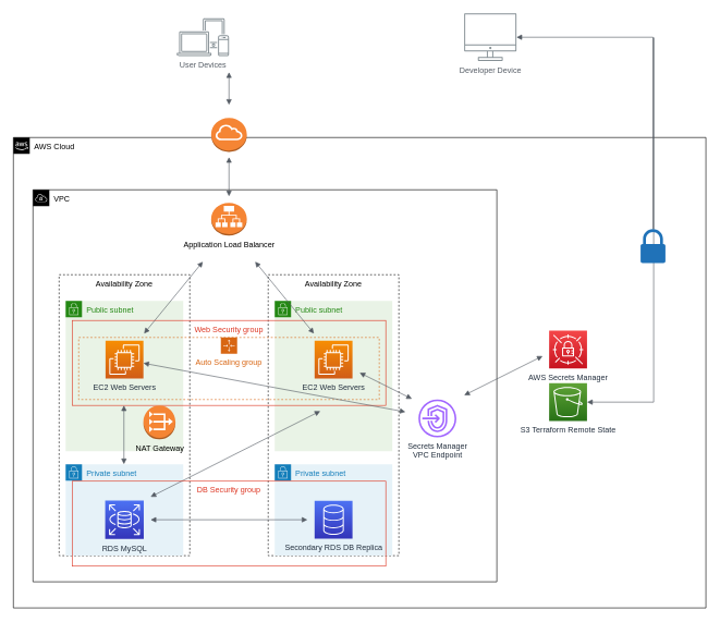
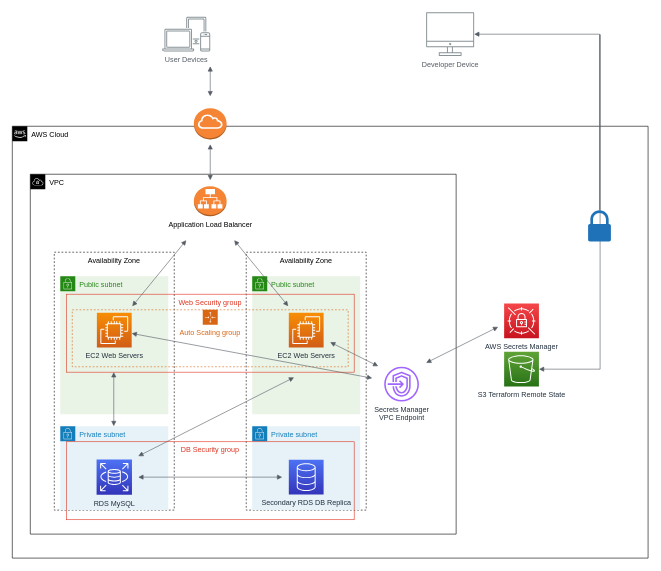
  <mxCell id="0" />
  <mxCell id="1" parent="0" />
  <mxCell id="2" value="AWS Cloud" style="points=[[0,0],[0.25,0],[0.5,0],[0.75,0],[1,0],[1,0.25],[1,0.5],[1,0.75],[1,1],[0.75,1],[0.5,1],[0.25,1],[0,1],[0,0.75],[0,0.5],[0,0.25]];outlineConnect=0;html=1;whiteSpace=wrap;fontSize=12;fontStyle=0;shape=mxgraph.aws4.group;grIcon=mxgraph.aws4.group_aws_cloud_alt;verticalAlign=top;align=left;spacingLeft=30;dashed=0;" parent="1" vertex="1"><mxGeometry x="20" y="210" width="1060" height="720" as="geometry" /></mxCell>
  <mxCell id="3" value="VPC" style="points=[[0,0],[0.25,0],[0.5,0],[0.75,0],[1,0],[1,0.25],[1,0.5],[1,0.75],[1,1],[0.75,1],[0.5,1],[0.25,1],[0,1],[0,0.75],[0,0.5],[0,0.25]];outlineConnect=0;html=1;whiteSpace=wrap;fontSize=12;fontStyle=0;shape=mxgraph.aws4.group;grIcon=mxgraph.aws4.group_vpc;verticalAlign=top;align=left;spacingLeft=30;dashed=0;" parent="1" vertex="1"><mxGeometry x="50" y="290" width="710" height="600" as="geometry" /></mxCell>
  <mxCell id="4" value="Availability Zone" style="dashed=1;verticalAlign=top;fontStyle=0;" parent="1" vertex="1"><mxGeometry x="90" y="420" width="200" height="430" as="geometry" /></mxCell>
  <mxCell id="5" value="Availability Zone" style="dashed=1;verticalAlign=top;fontStyle=0;" parent="1" vertex="1"><mxGeometry x="410" y="420" width="200" height="430" as="geometry" /></mxCell>
  <mxCell id="6" value="Public subnet" style="points=[[0,0],[0.25,0],[0.5,0],[0.75,0],[1,0],[1,0.25],[1,0.5],[1,0.75],[1,1],[0.75,1],[0.5,1],[0.25,1],[0,1],[0,0.75],[0,0.5],[0,0.25]];outlineConnect=0;gradientColor=none;html=1;whiteSpace=wrap;fontSize=12;fontStyle=0;shape=mxgraph.aws4.group;grIcon=mxgraph.aws4.group_security_group;grStroke=0;strokeColor=#248814;fillColor=#E9F3E6;verticalAlign=top;align=left;spacingLeft=30;fontColor=#248814;dashed=0;" parent="1" vertex="1"><mxGeometry x="100" y="460" width="180" height="230" as="geometry" /></mxCell>
  <mxCell id="7" value="Public subnet" style="points=[[0,0],[0.25,0],[0.5,0],[0.75,0],[1,0],[1,0.25],[1,0.5],[1,0.75],[1,1],[0.75,1],[0.5,1],[0.25,1],[0,1],[0,0.75],[0,0.5],[0,0.25]];outlineConnect=0;gradientColor=none;html=1;whiteSpace=wrap;fontSize=12;fontStyle=0;shape=mxgraph.aws4.group;grIcon=mxgraph.aws4.group_security_group;grStroke=0;strokeColor=#248814;fillColor=#E9F3E6;verticalAlign=top;align=left;spacingLeft=30;fontColor=#248814;dashed=0;" parent="1" vertex="1"><mxGeometry x="420" y="460" width="180" height="230" as="geometry" /></mxCell>
  <mxCell id="8" value="Web Security group" style="fillColor=none;strokeColor=#DD3522;verticalAlign=top;fontStyle=0;fontColor=#DD3522;" parent="1" vertex="1"><mxGeometry x="110" y="490" width="480" height="130" as="geometry" /></mxCell>
  <mxCell id="9" value="Private subnet" style="points=[[0,0],[0.25,0],[0.5,0],[0.75,0],[1,0],[1,0.25],[1,0.5],[1,0.75],[1,1],[0.75,1],[0.5,1],[0.25,1],[0,1],[0,0.75],[0,0.5],[0,0.25]];outlineConnect=0;gradientColor=none;html=1;whiteSpace=wrap;fontSize=12;fontStyle=0;shape=mxgraph.aws4.group;grIcon=mxgraph.aws4.group_security_group;grStroke=0;strokeColor=#147EBA;fillColor=#E6F2F8;verticalAlign=top;align=left;spacingLeft=30;fontColor=#147EBA;dashed=0;" parent="1" vertex="1"><mxGeometry x="100" y="710" width="180" height="140" as="geometry" /></mxCell>
  <mxCell id="10" value="Auto Scaling group" style="points=[[0,0],[0.25,0],[0.5,0],[0.75,0],[1,0],[1,0.25],[1,0.5],[1,0.75],[1,1],[0.75,1],[0.5,1],[0.25,1],[0,1],[0,0.75],[0,0.5],[0,0.25]];outlineConnect=0;gradientColor=none;html=1;whiteSpace=wrap;fontSize=12;fontStyle=0;shape=mxgraph.aws4.groupCenter;grIcon=mxgraph.aws4.group_auto_scaling_group;grStroke=1;strokeColor=#D86613;fillColor=none;verticalAlign=top;align=center;fontColor=#D86613;dashed=1;spacingTop=25;" parent="1" vertex="1"><mxGeometry x="120" y="516" width="460" height="95" as="geometry" /></mxCell>
  <mxCell id="11" value="Private subnet" style="points=[[0,0],[0.25,0],[0.5,0],[0.75,0],[1,0],[1,0.25],[1,0.5],[1,0.75],[1,1],[0.75,1],[0.5,1],[0.25,1],[0,1],[0,0.75],[0,0.5],[0,0.25]];outlineConnect=0;gradientColor=none;html=1;whiteSpace=wrap;fontSize=12;fontStyle=0;shape=mxgraph.aws4.group;grIcon=mxgraph.aws4.group_security_group;grStroke=0;strokeColor=#147EBA;fillColor=#E6F2F8;verticalAlign=top;align=left;spacingLeft=30;fontColor=#147EBA;dashed=0;" parent="1" vertex="1"><mxGeometry x="420" y="710" width="180" height="140" as="geometry" /></mxCell>
  <mxCell id="12" value="EC2 Web Servers" style="sketch=0;points=[[0,0,0],[0.25,0,0],[0.5,0,0],[0.75,0,0],[1,0,0],[0,1,0],[0.25,1,0],[0.5,1,0],[0.75,1,0],[1,1,0],[0,0.25,0],[0,0.5,0],[0,0.75,0],[1,0.25,0],[1,0.5,0],[1,0.75,0]];outlineConnect=0;fontColor=#232F3E;gradientColor=#F78E04;gradientDirection=north;fillColor=#D05C17;strokeColor=#ffffff;dashed=0;verticalLabelPosition=bottom;verticalAlign=top;align=center;html=1;fontSize=12;fontStyle=0;aspect=fixed;shape=mxgraph.aws4.resourceIcon;resIcon=mxgraph.aws4.ec2;" parent="1" vertex="1"><mxGeometry x="161" y="521" width="58" height="58" as="geometry" /></mxCell>
  <mxCell id="13" value="AWS Secrets Manager" style="sketch=0;points=[[0,0,0],[0.25,0,0],[0.5,0,0],[0.75,0,0],[1,0,0],[0,1,0],[0.25,1,0],[0.5,1,0],[0.75,1,0],[1,1,0],[0,0.25,0],[0,0.5,0],[0,0.75,0],[1,0.25,0],[1,0.5,0],[1,0.75,0]];outlineConnect=0;fontColor=#232F3E;gradientColor=#F54749;gradientDirection=north;fillColor=#C7131F;strokeColor=#ffffff;dashed=0;verticalLabelPosition=bottom;verticalAlign=top;align=center;html=1;fontSize=12;fontStyle=0;aspect=fixed;shape=mxgraph.aws4.resourceIcon;resIcon=mxgraph.aws4.secrets_manager;" parent="1" vertex="1"><mxGeometry x="840" y="505.5" width="58" height="58" as="geometry" /></mxCell>
  <mxCell id="14" value="" style="edgeStyle=orthogonalEdgeStyle;html=1;endArrow=block;elbow=vertical;startArrow=block;startFill=1;endFill=1;strokeColor=#545B64;rounded=0;" parent="1" edge="1"><mxGeometry width="100" relative="1" as="geometry"><mxPoint x="189.17" y="620" as="sourcePoint" /><mxPoint x="189.17" y="710" as="targetPoint" /></mxGeometry></mxCell>
  <mxCell id="15" value="" style="html=1;endArrow=block;elbow=vertical;startArrow=block;startFill=1;endFill=1;strokeColor=#545B64;rounded=0;entryX=0.791;entryY=1.067;entryDx=0;entryDy=0;entryPerimeter=0;" parent="1" edge="1" target="8"><mxGeometry width="100" relative="1" as="geometry"><mxPoint x="230" y="760" as="sourcePoint" /><mxPoint x="510" y="660" as="targetPoint" /></mxGeometry></mxCell>
  <mxCell id="16" value="Application Load Balancer" style="outlineConnect=0;dashed=0;verticalLabelPosition=bottom;verticalAlign=top;align=center;html=1;shape=mxgraph.aws3.application_load_balancer;fillColor=#F58534;gradientColor=none;" parent="1" vertex="1"><mxGeometry x="322.75" y="310" width="54.5" height="50" as="geometry" /></mxCell>
  <mxCell id="17" value="" style="html=1;endArrow=block;elbow=vertical;startArrow=block;startFill=1;endFill=1;strokeColor=#545B64;rounded=0;" parent="1" edge="1"><mxGeometry width="100" relative="1" as="geometry"><mxPoint x="220" y="510" as="sourcePoint" /><mxPoint x="310" y="400" as="targetPoint" /></mxGeometry></mxCell>
  <mxCell id="18" value="" style="html=1;endArrow=block;elbow=vertical;startArrow=block;startFill=1;endFill=1;strokeColor=#545B64;rounded=0;" parent="1" edge="1"><mxGeometry width="100" relative="1" as="geometry"><mxPoint x="480" y="510" as="sourcePoint" /><mxPoint x="390" y="400" as="targetPoint" /></mxGeometry></mxCell>
  <mxCell id="19" value="S3 Terraform Remote State" style="sketch=0;points=[[0,0,0],[0.25,0,0],[0.5,0,0],[0.75,0,0],[1,0,0],[0,1,0],[0.25,1,0],[0.5,1,0],[0.75,1,0],[1,1,0],[0,0.25,0],[0,0.5,0],[0,0.75,0],[1,0.25,0],[1,0.5,0],[1,0.75,0]];outlineConnect=0;fontColor=#232F3E;gradientColor=#60A337;gradientDirection=north;fillColor=#277116;strokeColor=#ffffff;dashed=0;verticalLabelPosition=bottom;verticalAlign=top;align=center;html=1;fontSize=12;fontStyle=0;aspect=fixed;shape=mxgraph.aws4.resourceIcon;resIcon=mxgraph.aws4.s3;" parent="1" vertex="1"><mxGeometry x="840" y="586" width="58" height="58" as="geometry" /></mxCell>
  <mxCell id="20" value="User Devices" style="sketch=0;outlineConnect=0;gradientColor=none;fontColor=#545B64;strokeColor=none;fillColor=#879196;dashed=0;verticalLabelPosition=bottom;verticalAlign=top;align=center;html=1;fontSize=12;fontStyle=0;aspect=fixed;shape=mxgraph.aws4.illustration_devices;pointerEvents=1" parent="1" vertex="1"><mxGeometry x="270" y="27.2" width="80" height="58.4" as="geometry" /></mxCell>
  <mxCell id="21" value="Developer Device" style="sketch=0;outlineConnect=0;gradientColor=none;fontColor=#545B64;strokeColor=none;fillColor=#879196;dashed=0;verticalLabelPosition=bottom;verticalAlign=top;align=center;html=1;fontSize=12;fontStyle=0;aspect=fixed;shape=mxgraph.aws4.illustration_desktop;pointerEvents=1" parent="1" vertex="1"><mxGeometry x="710" y="20" width="80" height="72.8" as="geometry" /></mxCell>
  <mxCell id="22" value="&lt;div&gt;Secrets Manager&lt;/div&gt;&lt;div&gt;VPC Endpoint&lt;/div&gt;" style="sketch=0;outlineConnect=0;fontColor=#232F3E;gradientColor=none;fillColor=#A166FF;strokeColor=none;dashed=0;verticalLabelPosition=bottom;verticalAlign=top;align=center;html=1;fontSize=12;fontStyle=0;aspect=fixed;pointerEvents=1;shape=mxgraph.aws4.endpoints;" parent="1" vertex="1"><mxGeometry x="640" y="611" width="58" height="58" as="geometry" /></mxCell>
  <mxCell id="23" value="" style="html=1;endArrow=block;elbow=vertical;startArrow=block;startFill=1;endFill=1;strokeColor=#545B64;rounded=0;" parent="1" edge="1"><mxGeometry width="100" relative="1" as="geometry"><mxPoint x="710" y="604.5" as="sourcePoint" /><mxPoint x="830" y="544.5" as="targetPoint" /></mxGeometry></mxCell>
  <mxCell id="24" value="" style="html=1;endArrow=block;elbow=vertical;startArrow=block;startFill=1;endFill=1;strokeColor=#545B64;rounded=0;" parent="1" edge="1"><mxGeometry width="100" relative="1" as="geometry"><mxPoint x="550" y="570" as="sourcePoint" /><mxPoint x="630" y="610" as="targetPoint" /></mxGeometry></mxCell>
  <mxCell id="25" value="" style="html=1;endArrow=block;elbow=vertical;startArrow=block;startFill=1;endFill=1;strokeColor=#545B64;rounded=0;" parent="1" source="12" edge="1"><mxGeometry width="100" relative="1" as="geometry"><mxPoint x="520" y="610" as="sourcePoint" /><mxPoint x="620" y="630" as="targetPoint" /></mxGeometry></mxCell>
  <mxCell id="26" value="EC2 Web Servers" style="sketch=0;points=[[0,0,0],[0.25,0,0],[0.5,0,0],[0.75,0,0],[1,0,0],[0,1,0],[0.25,1,0],[0.5,1,0],[0.75,1,0],[1,1,0],[0,0.25,0],[0,0.5,0],[0,0.75,0],[1,0.25,0],[1,0.5,0],[1,0.75,0]];outlineConnect=0;fontColor=#232F3E;gradientColor=#F78E04;gradientDirection=north;fillColor=#D05C17;strokeColor=#ffffff;dashed=0;verticalLabelPosition=bottom;verticalAlign=top;align=center;html=1;fontSize=12;fontStyle=0;aspect=fixed;shape=mxgraph.aws4.resourceIcon;resIcon=mxgraph.aws4.ec2;" parent="1" vertex="1"><mxGeometry x="481" y="521" width="58" height="58" as="geometry" /></mxCell>
- <mxCell id="27" value="NAT Gateway" style="outlineConnect=0;dashed=0;verticalLabelPosition=bottom;verticalAlign=top;align=center;html=1;shape=mxgraph.aws3.vpc_nat_gateway;fillColor=#F58534;gradientColor=none;" vertex="1" parent="1"><mxGeometry x="219" y="620" width="49" height="52" as="geometry" /></mxCell>
  <mxCell id="28" value="DB Security group" style="fillColor=none;strokeColor=#DD3522;verticalAlign=top;fontStyle=0;fontColor=#DD3522;" parent="1" vertex="1"><mxGeometry x="110" y="736" width="480" height="130" as="geometry" /></mxCell>
  <mxCell id="29" value="" style="outlineConnect=0;dashed=0;verticalLabelPosition=bottom;verticalAlign=top;align=center;html=1;shape=mxgraph.aws3.internet_gateway;fillColor=#F58534;gradientColor=none;" vertex="1" parent="1"><mxGeometry x="322.75" y="180" width="54.5" height="52" as="geometry" /></mxCell>
  <mxCell id="30" value="" style="edgeStyle=orthogonalEdgeStyle;html=1;endArrow=block;elbow=vertical;startArrow=block;startFill=1;endFill=1;strokeColor=#545B64;rounded=0;" edge="1" parent="1"><mxGeometry width="100" relative="1" as="geometry"><mxPoint x="350" y="300" as="sourcePoint" /><mxPoint x="350" y="240" as="targetPoint" /></mxGeometry></mxCell>
  <mxCell id="31" value="" style="edgeStyle=orthogonalEdgeStyle;html=1;endArrow=block;elbow=vertical;startArrow=block;startFill=1;endFill=1;strokeColor=#545B64;rounded=0;" edge="1" parent="1"><mxGeometry width="100" relative="1" as="geometry"><mxPoint x="350" y="160" as="sourcePoint" /><mxPoint x="350" y="110" as="targetPoint" /></mxGeometry></mxCell>
  <mxCell id="32" value="" style="edgeStyle=orthogonalEdgeStyle;html=1;endArrow=block;elbow=vertical;startArrow=none;startFill=1;endFill=1;strokeColor=#545B64;rounded=0;" edge="1" parent="1" source="33" target="19"><mxGeometry width="100" relative="1" as="geometry"><mxPoint x="510" y="390" as="sourcePoint" /><mxPoint x="610" y="390" as="targetPoint" /><Array as="points"><mxPoint x="1000" y="57" /><mxPoint x="1000" y="755" /></Array></mxGeometry></mxCell>
  <mxCell id="33" value="" style="sketch=0;pointerEvents=1;shadow=0;dashed=0;html=1;strokeColor=none;labelPosition=center;verticalLabelPosition=bottom;verticalAlign=top;outlineConnect=0;align=center;shape=mxgraph.office.security.lock_protected;fillColor=#2072B8;connectable=0;allowArrows=0;" vertex="1" parent="1"><mxGeometry x="980" y="350" width="38" height="52" as="geometry" /></mxCell>
  <mxCell id="34" value="" style="edgeStyle=orthogonalEdgeStyle;html=1;endArrow=none;elbow=vertical;startArrow=block;startFill=1;endFill=1;strokeColor=#545B64;rounded=0;" edge="1" parent="1" source="21" target="33"><mxGeometry width="100" relative="1" as="geometry"><mxPoint x="790" y="56.5" as="sourcePoint" /><mxPoint x="898" y="755" as="targetPoint" /><Array as="points" /></mxGeometry></mxCell>
  <mxCell id="35" value="RDS MySQL" style="sketch=0;points=[[0,0,0],[0.25,0,0],[0.5,0,0],[0.75,0,0],[1,0,0],[0,1,0],[0.25,1,0],[0.5,1,0],[0.75,1,0],[1,1,0],[0,0.25,0],[0,0.5,0],[0,0.75,0],[1,0.25,0],[1,0.5,0],[1,0.75,0]];outlineConnect=0;fontColor=#232F3E;gradientColor=#4D72F3;gradientDirection=north;fillColor=#3334B9;strokeColor=#ffffff;dashed=0;verticalLabelPosition=bottom;verticalAlign=top;align=center;html=1;fontSize=12;fontStyle=0;aspect=fixed;shape=mxgraph.aws4.resourceIcon;resIcon=mxgraph.aws4.rds;" parent="1" vertex="1"><mxGeometry x="160.5" y="765.5" width="59" height="59" as="geometry" /></mxCell>
  <mxCell id="36" value="Secondary RDS DB Replica" style="sketch=0;points=[[0,0,0],[0.25,0,0],[0.5,0,0],[0.75,0,0],[1,0,0],[0,1,0],[0.25,1,0],[0.5,1,0],[0.75,1,0],[1,1,0],[0,0.25,0],[0,0.5,0],[0,0.75,0],[1,0.25,0],[1,0.5,0],[1,0.75,0]];outlineConnect=0;fontColor=#232F3E;gradientColor=#4D72F3;gradientDirection=north;fillColor=#3334B9;strokeColor=#ffffff;dashed=0;verticalLabelPosition=bottom;verticalAlign=top;align=center;html=1;fontSize=12;fontStyle=0;aspect=fixed;shape=mxgraph.aws4.resourceIcon;resIcon=mxgraph.aws4.database;" parent="1" vertex="1"><mxGeometry x="481" y="766" width="58" height="58" as="geometry" /></mxCell>
  <mxCell id="37" value="" style="edgeStyle=orthogonalEdgeStyle;html=1;endArrow=block;elbow=vertical;startArrow=block;startFill=1;endFill=1;strokeColor=#545B64;rounded=0;" edge="1" parent="1"><mxGeometry width="100" relative="1" as="geometry"><mxPoint x="230" y="795" as="sourcePoint" /><mxPoint x="470" y="795" as="targetPoint" /></mxGeometry></mxCell>
